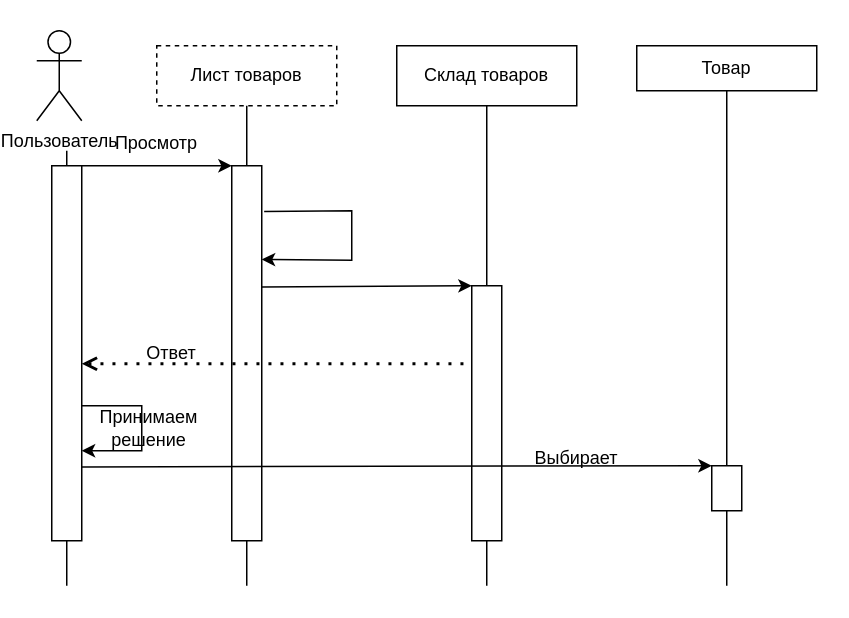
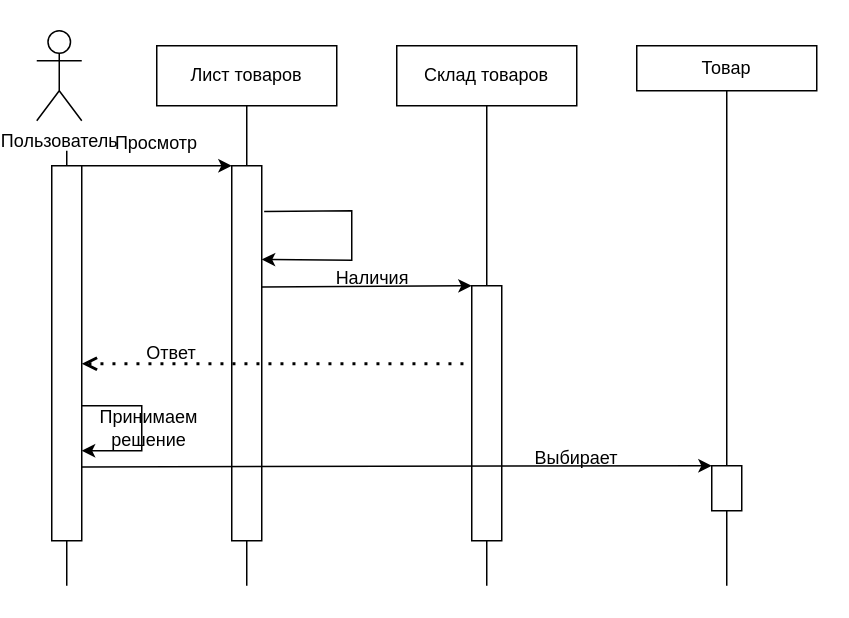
  <mxCell id="0" />
  <mxCell id="1" parent="0" />
  <mxCell id="2" value="Пользователь" style="shape=umlActor;verticalLabelPosition=bottom;verticalAlign=top;html=1;outlineConnect=0;" parent="1" vertex="1"><mxGeometry x="20" y="20" width="30" height="60" as="geometry" /></mxCell>
- <mxCell id="3" value="Лист товаров" style="rounded=0;whiteSpace=wrap;html=1;dashed=1;" parent="1" vertex="1"><mxGeometry x="100" y="30" width="120" height="40" as="geometry" /></mxCell>
+ <mxCell id="3" value="Лист товаров" style="rounded=0;whiteSpace=wrap;html=1;" parent="1" vertex="1"><mxGeometry x="100" y="30" width="120" height="40" as="geometry" /></mxCell>
  <mxCell id="4" value="Склад товаров" style="rounded=0;whiteSpace=wrap;html=1;" parent="1" vertex="1"><mxGeometry x="260" y="30" width="120" height="40" as="geometry" /></mxCell>
  <mxCell id="5" value="Товар" style="rounded=0;whiteSpace=wrap;html=1;" parent="1" vertex="1"><mxGeometry x="420" y="30" width="120" height="30" as="geometry" /></mxCell>
  <mxCell id="6" value="" style="endArrow=none;html=1;rounded=0;startArrow=none;" parent="1" source="7" edge="1"><mxGeometry width="50" height="50" relative="1" as="geometry"><mxPoint x="40" y="390" as="sourcePoint" /><mxPoint x="40" y="100" as="targetPoint" /></mxGeometry></mxCell>
  <mxCell id="7" value="" style="rounded=0;whiteSpace=wrap;html=1;" parent="1" vertex="1"><mxGeometry x="30" y="110" width="20" height="250" as="geometry" /></mxCell>
  <mxCell id="8" value="" style="endArrow=none;html=1;rounded=0;" parent="1" target="7" edge="1"><mxGeometry width="50" height="50" relative="1" as="geometry"><mxPoint x="40" y="390" as="sourcePoint" /><mxPoint x="40" y="100" as="targetPoint" /></mxGeometry></mxCell>
  <mxCell id="9" value="" style="endArrow=none;html=1;rounded=0;entryX=0.5;entryY=1;entryDx=0;entryDy=0;startArrow=none;" parent="1" source="10" target="3" edge="1"><mxGeometry width="50" height="50" relative="1" as="geometry"><mxPoint x="160" y="390" as="sourcePoint" /><mxPoint x="300" y="200" as="targetPoint" /></mxGeometry></mxCell>
  <mxCell id="10" value="" style="rounded=0;whiteSpace=wrap;html=1;" parent="1" vertex="1"><mxGeometry x="150" y="110" width="20" height="250" as="geometry" /></mxCell>
  <mxCell id="11" value="" style="endArrow=none;html=1;rounded=0;entryX=0.5;entryY=1;entryDx=0;entryDy=0;" parent="1" target="10" edge="1"><mxGeometry width="50" height="50" relative="1" as="geometry"><mxPoint x="160" y="390" as="sourcePoint" /><mxPoint x="160" y="70" as="targetPoint" /></mxGeometry></mxCell>
  <mxCell id="12" value="" style="endArrow=classic;html=1;rounded=0;entryX=0;entryY=0;entryDx=0;entryDy=0;exitX=1;exitY=0;exitDx=0;exitDy=0;" parent="1" source="7" target="10" edge="1"><mxGeometry width="50" height="50" relative="1" as="geometry"><mxPoint x="250" y="250" as="sourcePoint" /><mxPoint x="300" y="200" as="targetPoint" /></mxGeometry></mxCell>
  <mxCell id="13" value="Просмотр" style="text;html=1;strokeColor=none;fillColor=none;align=center;verticalAlign=middle;whiteSpace=wrap;rounded=0;" parent="1" vertex="1"><mxGeometry x="70" y="80" width="60" height="30" as="geometry" /></mxCell>
  <mxCell id="14" value="" style="endArrow=classic;html=1;rounded=0;exitX=1.08;exitY=0.122;exitDx=0;exitDy=0;exitPerimeter=0;entryX=1;entryY=0.25;entryDx=0;entryDy=0;" parent="1" source="10" target="10" edge="1"><mxGeometry width="50" height="50" relative="1" as="geometry"><mxPoint x="210" y="190" as="sourcePoint" /><mxPoint x="230" y="190" as="targetPoint" /><Array as="points"><mxPoint x="230" y="140" /><mxPoint x="230" y="173" /></Array></mxGeometry></mxCell>
+ <mxCell id="15" value="Наличия" style="text;html=1;strokeColor=none;fillColor=none;align=center;verticalAlign=middle;whiteSpace=wrap;rounded=0;" parent="1" vertex="1"><mxGeometry x="214" y="170" width="60" height="30" as="geometry" /></mxCell>
  <mxCell id="16" value="" style="rounded=0;whiteSpace=wrap;html=1;" parent="1" vertex="1"><mxGeometry x="310" y="190" width="20" height="170" as="geometry" /></mxCell>
  <mxCell id="17" value="" style="endArrow=classic;html=1;rounded=0;exitX=1;exitY=0.323;exitDx=0;exitDy=0;exitPerimeter=0;entryX=0;entryY=0;entryDx=0;entryDy=0;" parent="1" source="10" target="16" edge="1"><mxGeometry width="50" height="50" relative="1" as="geometry"><mxPoint x="250" y="250" as="sourcePoint" /><mxPoint x="300" y="200" as="targetPoint" /></mxGeometry></mxCell>
  <mxCell id="18" value="" style="endArrow=none;dashed=1;html=1;dashPattern=1 3;strokeWidth=2;rounded=0;entryX=0;entryY=0.306;entryDx=0;entryDy=0;entryPerimeter=0;exitX=1;exitY=0.528;exitDx=0;exitDy=0;exitPerimeter=0;startArrow=open;startFill=0;" parent="1" source="7" target="16" edge="1"><mxGeometry width="50" height="50" relative="1" as="geometry"><mxPoint x="60" y="230" as="sourcePoint" /><mxPoint x="300" y="200" as="targetPoint" /></mxGeometry></mxCell>
  <mxCell id="19" value="Ответ" style="text;html=1;strokeColor=none;fillColor=none;align=center;verticalAlign=middle;whiteSpace=wrap;rounded=0;" parent="1" vertex="1"><mxGeometry x="80" y="220" width="60" height="30" as="geometry" /></mxCell>
  <mxCell id="20" value="" style="endArrow=none;html=1;rounded=0;entryX=0.5;entryY=1;entryDx=0;entryDy=0;" parent="1" target="4" edge="1"><mxGeometry width="50" height="50" relative="1" as="geometry"><mxPoint x="320" y="190" as="sourcePoint" /><mxPoint x="300" y="200" as="targetPoint" /></mxGeometry></mxCell>
  <mxCell id="21" value="" style="endArrow=none;html=1;rounded=0;entryX=0.5;entryY=1;entryDx=0;entryDy=0;" parent="1" target="16" edge="1"><mxGeometry width="50" height="50" relative="1" as="geometry"><mxPoint x="320" y="390" as="sourcePoint" /><mxPoint x="300" y="200" as="targetPoint" /></mxGeometry></mxCell>
  <mxCell id="22" value="" style="endArrow=none;html=1;rounded=0;entryX=0.5;entryY=1;entryDx=0;entryDy=0;" parent="1" target="5" edge="1"><mxGeometry width="50" height="50" relative="1" as="geometry"><mxPoint x="480" y="390" as="sourcePoint" /><mxPoint x="300" y="200" as="targetPoint" /></mxGeometry></mxCell>
  <mxCell id="23" value="" style="rounded=0;whiteSpace=wrap;html=1;" parent="1" vertex="1"><mxGeometry x="470" y="310" width="20" height="30" as="geometry" /></mxCell>
  <mxCell id="24" value="" style="endArrow=classic;html=1;rounded=0;exitX=1;exitY=0.803;exitDx=0;exitDy=0;exitPerimeter=0;entryX=0;entryY=0;entryDx=0;entryDy=0;" parent="1" source="7" target="23" edge="1"><mxGeometry width="50" height="50" relative="1" as="geometry"><mxPoint x="250" y="250" as="sourcePoint" /><mxPoint x="300" y="200" as="targetPoint" /></mxGeometry></mxCell>
  <mxCell id="25" value="Выбирает" style="text;html=1;strokeColor=none;fillColor=none;align=center;verticalAlign=middle;whiteSpace=wrap;rounded=0;" parent="1" vertex="1"><mxGeometry x="350" y="290" width="60" height="30" as="geometry" /></mxCell>
  <mxCell id="26" value="" style="endArrow=classic;html=1;rounded=0;" parent="1" edge="1"><mxGeometry width="50" height="50" relative="1" as="geometry"><mxPoint x="50" y="270" as="sourcePoint" /><mxPoint x="50" y="300" as="targetPoint" /><Array as="points"><mxPoint x="90" y="270" /><mxPoint x="90" y="300" /></Array></mxGeometry></mxCell>
  <mxCell id="27" value="Принимаем решение" style="text;html=1;strokeColor=none;fillColor=none;align=center;verticalAlign=middle;whiteSpace=wrap;rounded=0;" parent="1" vertex="1"><mxGeometry x="65" y="270" width="60" height="30" as="geometry" /></mxCell>
